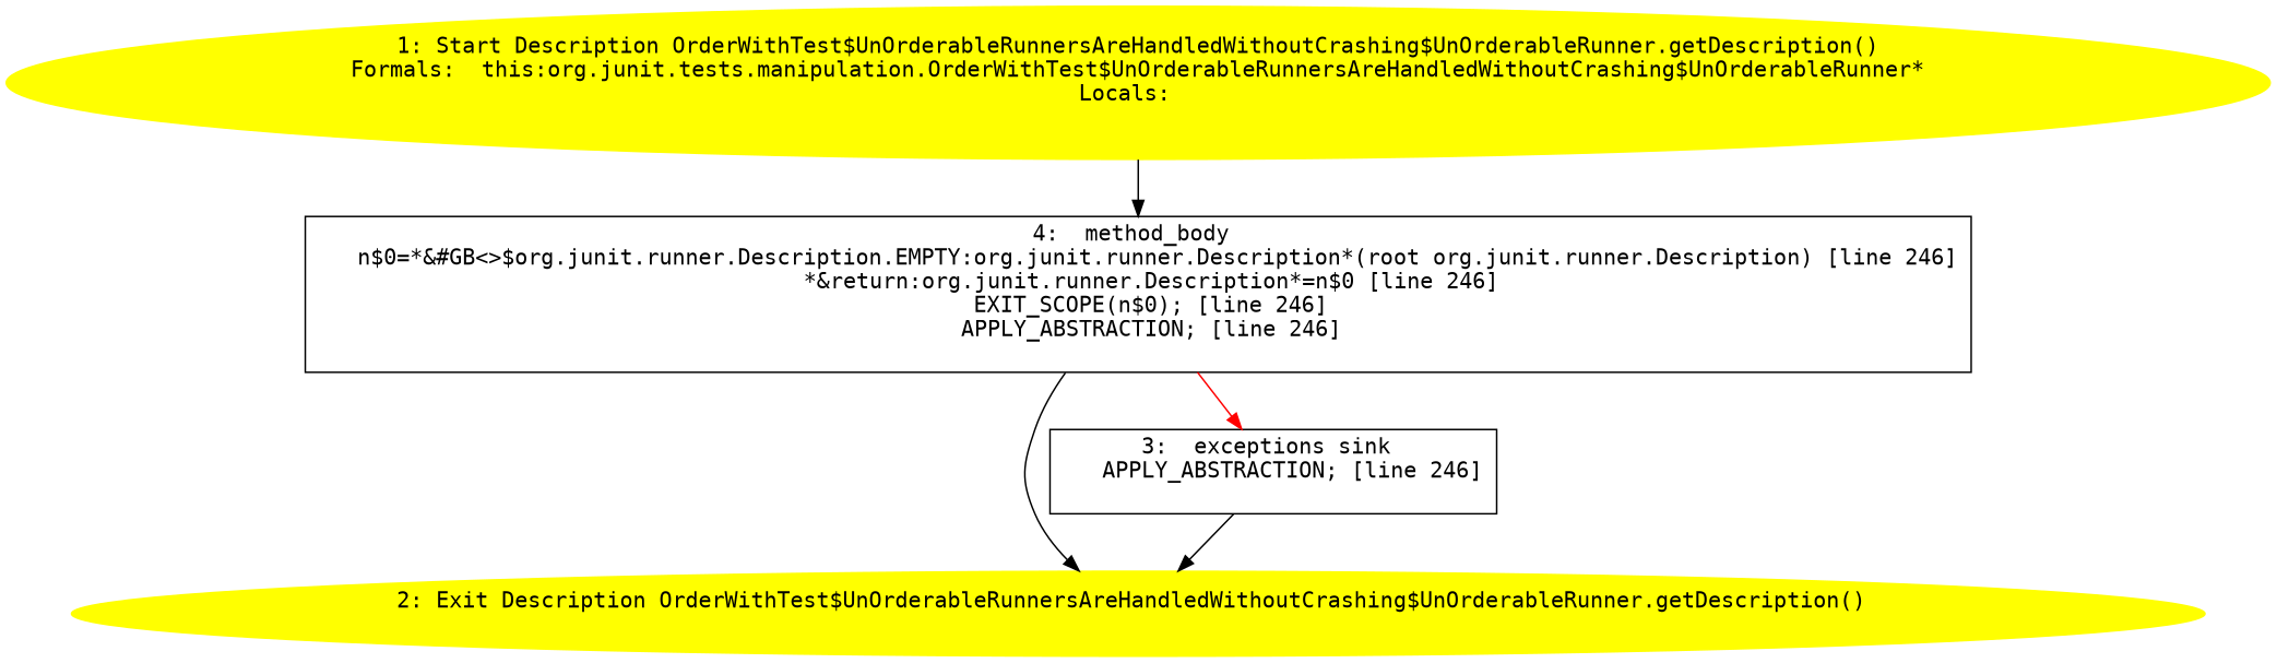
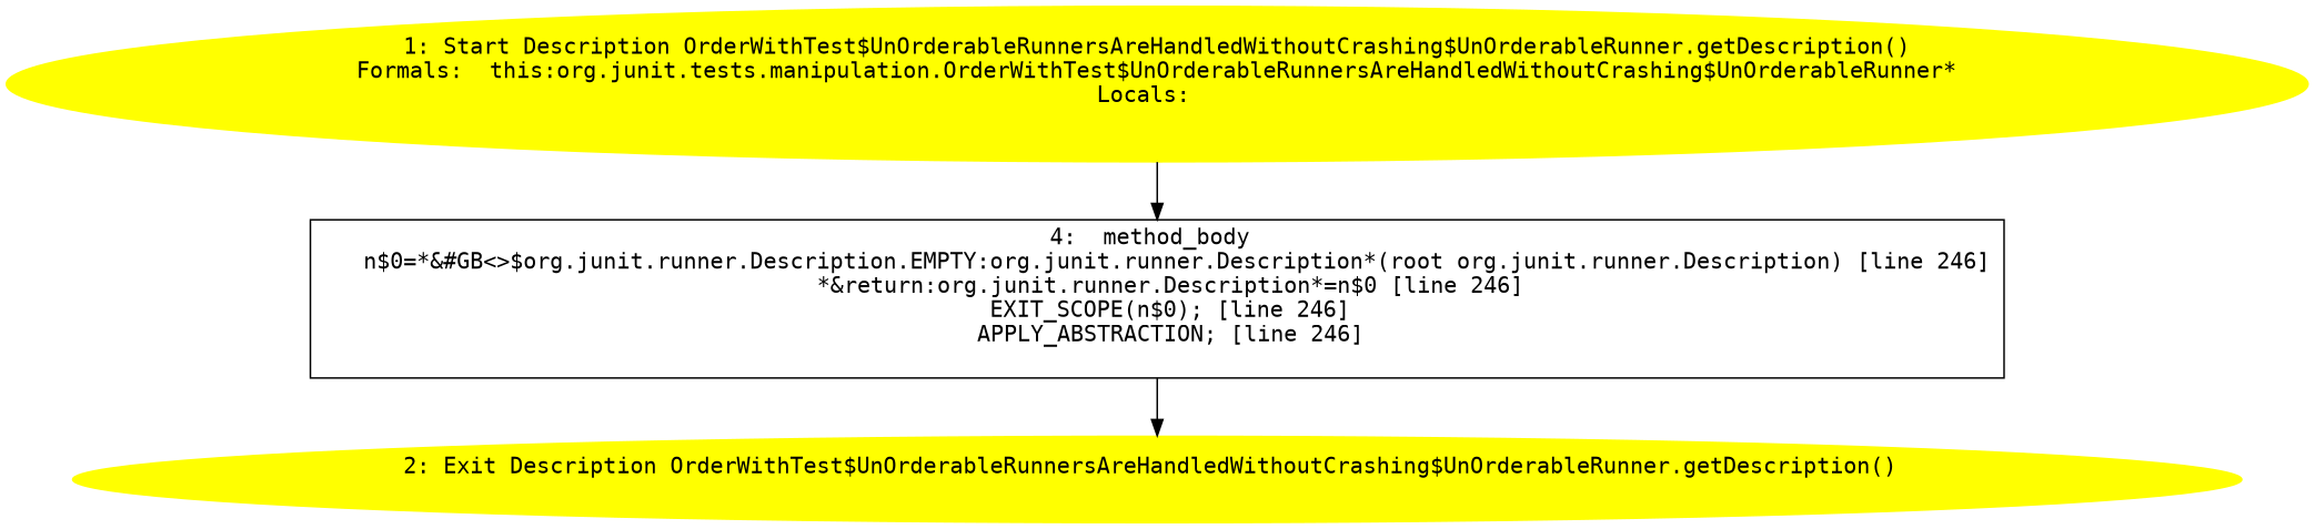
  digraph {
    fontname="DejaVu Sans Mono"
    node [fontname="DejaVu Sans Mono"]
    edge [fontname="DejaVu Sans Mono"]
    n1 [color=yellow label="1: Start Description OrderWithTest$UnOrderableRunnersAreHandledWithoutCrashing$UnOrderableRunner.getDescription()\nFormals:  this:org.junit.tests.manipulation.OrderWithTest$UnOrderableRunnersAreHandledWithoutCrashing$UnOrderableRunner*\nLocals:  \n  " style=filled]
    n2 [label="4:  method_body \n   n$0=*&#GB<>$org.junit.runner.Description.EMPTY:org.junit.runner.Description*(root org.junit.runner.Description) [line 246]\n  *&return:org.junit.runner.Description*=n$0 [line 246]\n  EXIT_SCOPE(n$0); [line 246]\n  APPLY_ABSTRACTION; [line 246]\n " shape=box]
    n3 [color=yellow label="2: Exit Description OrderWithTest$UnOrderableRunnersAreHandledWithoutCrashing$UnOrderableRunner.getDescription() \n  " style=filled]
-   n4 [label="3:  exceptions sink \n   APPLY_ABSTRACTION; [line 246]\n " shape=box]
    n1 -> n2
    n2 -> n3
-   n2 -> n4 [color=red]
-   n4 -> n3
  }
